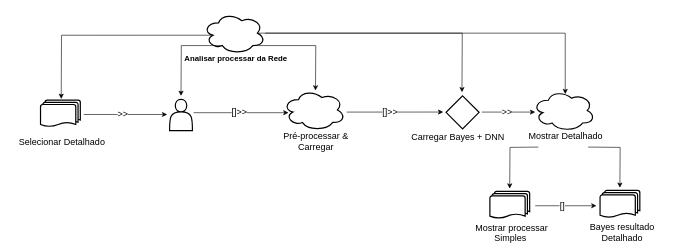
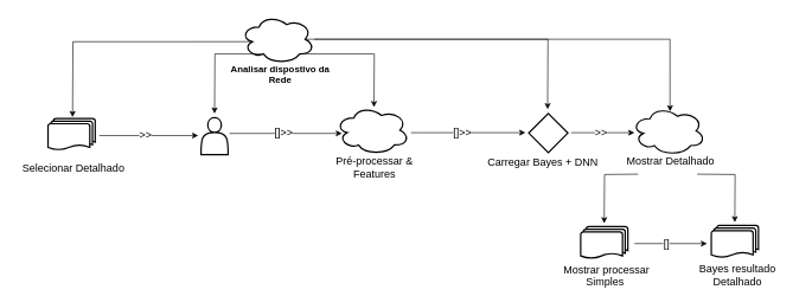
  <mxCell id="0" />
  <mxCell id="1" parent="0" />
  <mxCell id="2" value="" style="group" parent="1" vertex="1" connectable="0"><mxGeometry x="270" y="20" width="245" height="92.28" as="geometry" /></mxCell>
- <mxCell id="3" value="&lt;div style=&quot;text-align: center;&quot;&gt;&lt;span style=&quot;background-color: transparent; color: light-dark(rgb(0, 0, 0), rgb(255, 255, 255)); font-size: 13px;&quot;&gt;&lt;b&gt;Analisar processar da Rede&lt;/b&gt;&lt;/span&gt;&lt;/div&gt;" style="text;whiteSpace=wrap;html=1;labelBackgroundColor=none;" parent="2" vertex="1"><mxGeometry x="35" y="62" width="175" height="30.28" as="geometry" /></mxCell>
+ <mxCell id="3" value="&lt;div style=&quot;text-align: center;&quot;&gt;&lt;span style=&quot;background-color: transparent; color: light-dark(rgb(0, 0, 0), rgb(255, 255, 255)); font-size: 13px;&quot;&gt;&lt;b&gt;Analisar dispostivo da Rede&lt;/b&gt;&lt;/span&gt;&lt;/div&gt;" style="text;whiteSpace=wrap;html=1;labelBackgroundColor=none;" parent="2" vertex="1"><mxGeometry x="35" y="62" width="175" height="30.28" as="geometry" /></mxCell>
  <mxCell id="4" value="" style="ellipse;shape=cloud;whiteSpace=wrap;html=1;strokeWidth=2;" parent="2" vertex="1"><mxGeometry x="67.75" width="103.5" height="69" as="geometry" /></mxCell>
  <mxCell id="5" style="edgeStyle=orthogonalEdgeStyle;rounded=0;orthogonalLoop=1;jettySize=auto;html=1;" parent="1" edge="1"><mxGeometry relative="1" as="geometry"><mxPoint x="480" y="187" as="targetPoint" /><mxPoint x="322" y="187" as="sourcePoint" /></mxGeometry></mxCell>
  <mxCell id="6" value="&lt;font style=&quot;font-size: 15px;&quot;&gt;[]&amp;gt;&amp;gt;&lt;/font&gt;" style="edgeLabel;html=1;align=center;verticalAlign=middle;resizable=0;points=[];" parent="5" vertex="1" connectable="0"><mxGeometry x="-0.051" y="2" relative="1" as="geometry"><mxPoint as="offset" /></mxGeometry></mxCell>
  <mxCell id="7" style="edgeStyle=orthogonalEdgeStyle;rounded=0;orthogonalLoop=1;jettySize=auto;html=1;exitX=0.31;exitY=0.8;exitDx=0;exitDy=0;exitPerimeter=0;" parent="1" source="4" edge="1"><mxGeometry relative="1" as="geometry"><mxPoint x="301" y="159" as="targetPoint" /></mxGeometry></mxCell>
  <mxCell id="8" style="edgeStyle=orthogonalEdgeStyle;rounded=0;orthogonalLoop=1;jettySize=auto;html=1;exitX=0.16;exitY=0.55;exitDx=0;exitDy=0;exitPerimeter=0;entryX=0.5;entryY=0;entryDx=0;entryDy=0;" parent="1" source="4" edge="1"><mxGeometry relative="1" as="geometry"><mxPoint x="101.465" y="164.09" as="targetPoint" /></mxGeometry></mxCell>
  <mxCell id="9" style="edgeStyle=orthogonalEdgeStyle;rounded=0;orthogonalLoop=1;jettySize=auto;html=1;exitX=0.875;exitY=0.5;exitDx=0;exitDy=0;exitPerimeter=0;" parent="1" source="4" edge="1"><mxGeometry relative="1" as="geometry"><mxPoint x="769" y="153" as="targetPoint" /></mxGeometry></mxCell>
  <mxCell id="10" style="edgeStyle=orthogonalEdgeStyle;rounded=0;orthogonalLoop=1;jettySize=auto;html=1;exitX=0.8;exitY=0.8;exitDx=0;exitDy=0;exitPerimeter=0;" parent="1" source="4" edge="1"><mxGeometry relative="1" as="geometry"><mxPoint x="525" y="150" as="targetPoint" /></mxGeometry></mxCell>
  <mxCell id="11" style="edgeStyle=orthogonalEdgeStyle;rounded=0;orthogonalLoop=1;jettySize=auto;html=1;entryX=0.16;entryY=0.55;entryDx=0;entryDy=0;entryPerimeter=0;" parent="1" edge="1"><mxGeometry relative="1" as="geometry"><mxPoint x="577" y="186" as="sourcePoint" /><mxPoint x="737.81" y="185.95" as="targetPoint" /></mxGeometry></mxCell>
  <mxCell id="12" value="&lt;font style=&quot;font-size: 15px;&quot;&gt;[]&amp;gt;&amp;gt;&lt;/font&gt;" style="edgeLabel;html=1;align=center;verticalAlign=middle;resizable=0;points=[];" parent="11" vertex="1" connectable="0"><mxGeometry x="-0.117" y="-1" relative="1" as="geometry"><mxPoint y="-1" as="offset" /></mxGeometry></mxCell>
  <mxCell id="13" value="" style="group" vertex="1" connectable="0" parent="1"><mxGeometry x="20" y="166" width="166" height="77" as="geometry" /></mxCell>
  <mxCell id="14" value="" style="strokeWidth=2;html=1;shape=mxgraph.flowchart.multi-document;whiteSpace=wrap;" vertex="1" parent="13"><mxGeometry x="47" width="66.27" height="44.441" as="geometry" /></mxCell>
  <mxCell id="15" value="&lt;span style=&quot;font-size: 15px;&quot;&gt;Selecionar Detalhado&lt;/span&gt;" style="text;whiteSpace=wrap;html=1;labelBackgroundColor=none;align=center;" vertex="1" parent="13"><mxGeometry y="53.995" width="166" height="29.785" as="geometry" /></mxCell>
  <mxCell id="16" value="" style="group" vertex="1" connectable="0" parent="1"><mxGeometry x="218" y="169" width="186" height="78.01" as="geometry" /></mxCell>
  <mxCell id="17" value="" style="shape=actor;whiteSpace=wrap;html=1;strokeWidth=2;" vertex="1" parent="16"><mxGeometry x="63.97" y="-4.18" width="38.07" height="51.91" as="geometry" /></mxCell>
  <mxCell id="18" style="edgeStyle=orthogonalEdgeStyle;rounded=0;orthogonalLoop=1;jettySize=auto;html=1;" parent="16" edge="1"><mxGeometry relative="1" as="geometry"><mxPoint x="-79" y="21" as="sourcePoint" /><mxPoint x="60" y="21" as="targetPoint" /></mxGeometry></mxCell>
  <mxCell id="19" value="&amp;gt;&amp;gt;" style="edgeLabel;html=1;align=center;verticalAlign=middle;resizable=0;points=[];fontSize=15;" parent="18" vertex="1" connectable="0"><mxGeometry x="-0.075" y="2" relative="1" as="geometry"><mxPoint as="offset" /></mxGeometry></mxCell>
  <mxCell id="20" value="" style="group" vertex="1" connectable="0" parent="1"><mxGeometry x="443" y="148" width="166" height="97.73" as="geometry" /></mxCell>
  <mxCell id="21" value="" style="ellipse;shape=cloud;whiteSpace=wrap;html=1;strokeWidth=2;" vertex="1" parent="20"><mxGeometry x="28" width="103.5" height="69" as="geometry" /></mxCell>
- <mxCell id="22" value="&lt;span style=&quot;font-size: 15px;&quot;&gt;Pré-processar &amp;amp; Carregar&lt;/span&gt;" style="text;whiteSpace=wrap;html=1;labelBackgroundColor=none;align=center;" vertex="1" parent="20"><mxGeometry y="62.0" width="166" height="30.28" as="geometry" /></mxCell>
+ <mxCell id="22" value="&lt;span style=&quot;font-size: 15px;&quot;&gt;Pré-processar &amp;amp; Features&lt;/span&gt;" style="text;whiteSpace=wrap;html=1;labelBackgroundColor=none;align=center;" vertex="1" parent="20"><mxGeometry y="62.0" width="166" height="30.28" as="geometry" /></mxCell>
  <mxCell id="23" value="" style="group" vertex="1" connectable="0" parent="1"><mxGeometry x="687" y="160" width="166" height="82.19" as="geometry" /></mxCell>
  <mxCell id="24" value="&lt;span style=&quot;font-size: 15px;&quot;&gt;Carregar Bayes + DNN&lt;/span&gt;" style="text;whiteSpace=wrap;html=1;labelBackgroundColor=none;align=center;" vertex="1" parent="23"><mxGeometry x="-15" y="51.91" width="181" height="30.28" as="geometry" /></mxCell>
  <mxCell id="25" value="" style="rhombus;whiteSpace=wrap;html=1;strokeWidth=2;" vertex="1" parent="23"><mxGeometry x="55.5" y="-1.09" width="55" height="55" as="geometry" /></mxCell>
  <mxCell id="26" value="" style="group" vertex="1" connectable="0" parent="1"><mxGeometry x="859" y="149" width="166" height="97.73" as="geometry" /></mxCell>
  <mxCell id="27" value="" style="ellipse;shape=cloud;whiteSpace=wrap;html=1;strokeWidth=2;" vertex="1" parent="26"><mxGeometry x="28" width="103.5" height="69" as="geometry" /></mxCell>
  <mxCell id="28" value="&lt;span style=&quot;font-size: 15px;&quot;&gt;Mostrar Detalhado&lt;/span&gt;" style="text;whiteSpace=wrap;html=1;labelBackgroundColor=none;align=center;" vertex="1" parent="26"><mxGeometry y="62.0" width="166" height="30.28" as="geometry" /></mxCell>
  <mxCell id="29" style="edgeStyle=orthogonalEdgeStyle;rounded=0;orthogonalLoop=1;jettySize=auto;html=1;" edge="1" parent="26"><mxGeometry relative="1" as="geometry"><mxPoint x="-57" y="37" as="sourcePoint" /><mxPoint x="32" y="37" as="targetPoint" /></mxGeometry></mxCell>
  <mxCell id="30" value="&amp;gt;&amp;gt;" style="edgeLabel;html=1;align=center;verticalAlign=middle;resizable=0;points=[];fontSize=15;" vertex="1" connectable="0" parent="29"><mxGeometry x="-0.075" y="2" relative="1" as="geometry"><mxPoint as="offset" /></mxGeometry></mxCell>
  <mxCell id="31" style="rounded=0;orthogonalLoop=1;jettySize=auto;html=1;strokeColor=default;edgeStyle=orthogonalEdgeStyle;entryX=0.522;entryY=0.101;entryDx=0;entryDy=0;entryPerimeter=0;" edge="1" parent="1" source="4" target="27"><mxGeometry relative="1" as="geometry"><mxPoint x="941" y="146" as="targetPoint" /><Array as="points"><mxPoint x="941" y="55" /></Array></mxGeometry></mxCell>
  <mxCell id="32" value="" style="group" vertex="1" connectable="0" parent="1"><mxGeometry x="952.5" y="316.55" width="166" height="75.46" as="geometry" /></mxCell>
  <mxCell id="33" value="" style="strokeWidth=2;html=1;shape=mxgraph.flowchart.multi-document;whiteSpace=wrap;" vertex="1" parent="32"><mxGeometry x="46.5" width="66.27" height="45.18" as="geometry" /></mxCell>
  <mxCell id="34" value="&lt;span style=&quot;font-size: 15px;&quot;&gt;Bayes resultado Detalhado&lt;/span&gt;" style="text;whiteSpace=wrap;html=1;labelBackgroundColor=none;align=center;" vertex="1" parent="32"><mxGeometry y="45.18" width="166" height="30.28" as="geometry" /></mxCell>
  <mxCell id="35" style="edgeStyle=orthogonalEdgeStyle;rounded=0;orthogonalLoop=1;jettySize=auto;html=1;exitX=0.75;exitY=1;exitDx=0;exitDy=0;" edge="1" parent="1"><mxGeometry relative="1" as="geometry"><mxPoint x="979.25" y="244.28" as="sourcePoint" /><mxPoint x="1032" y="312" as="targetPoint" /></mxGeometry></mxCell>
  <mxCell id="36" style="edgeStyle=orthogonalEdgeStyle;rounded=0;orthogonalLoop=1;jettySize=auto;html=1;exitX=0.25;exitY=1;exitDx=0;exitDy=0;entryX=0.5;entryY=0;entryDx=0;entryDy=0;" edge="1" parent="1"><mxGeometry relative="1" as="geometry"><mxPoint x="848.505" y="313.37" as="targetPoint" /><mxPoint x="896.25" y="244.28" as="sourcePoint" /></mxGeometry></mxCell>
  <mxCell id="37" style="edgeStyle=orthogonalEdgeStyle;rounded=0;orthogonalLoop=1;jettySize=auto;html=1;exitX=1;exitY=0.5;exitDx=0;exitDy=0;exitPerimeter=0;entryX=0;entryY=0.5;entryDx=0;entryDy=0;entryPerimeter=0;" edge="1" parent="1"><mxGeometry relative="1" as="geometry"><mxPoint x="993" y="342" as="targetPoint" /><mxPoint x="891" y="342" as="sourcePoint" /></mxGeometry></mxCell>
  <mxCell id="38" value="&lt;span style=&quot;font-size: 15px;&quot;&gt;[]&lt;/span&gt;" style="edgeLabel;html=1;align=center;verticalAlign=middle;resizable=0;points=[];" vertex="1" connectable="0" parent="37"><mxGeometry x="-0.147" y="1" relative="1" as="geometry"><mxPoint as="offset" /></mxGeometry></mxCell>
  <mxCell id="39" value="" style="group" vertex="1" connectable="0" parent="1"><mxGeometry x="769" y="318" width="166" height="75.46" as="geometry" /></mxCell>
  <mxCell id="40" value="" style="strokeWidth=2;html=1;shape=mxgraph.flowchart.multi-document;whiteSpace=wrap;" vertex="1" parent="39"><mxGeometry x="46.5" width="66.27" height="45.18" as="geometry" /></mxCell>
  <mxCell id="41" value="&lt;span style=&quot;font-size: 15px;&quot;&gt;Mostrar processar Simples&amp;nbsp;&lt;/span&gt;" style="text;whiteSpace=wrap;html=1;labelBackgroundColor=none;align=center;" vertex="1" parent="39"><mxGeometry y="45.18" width="166" height="30.28" as="geometry" /></mxCell>
